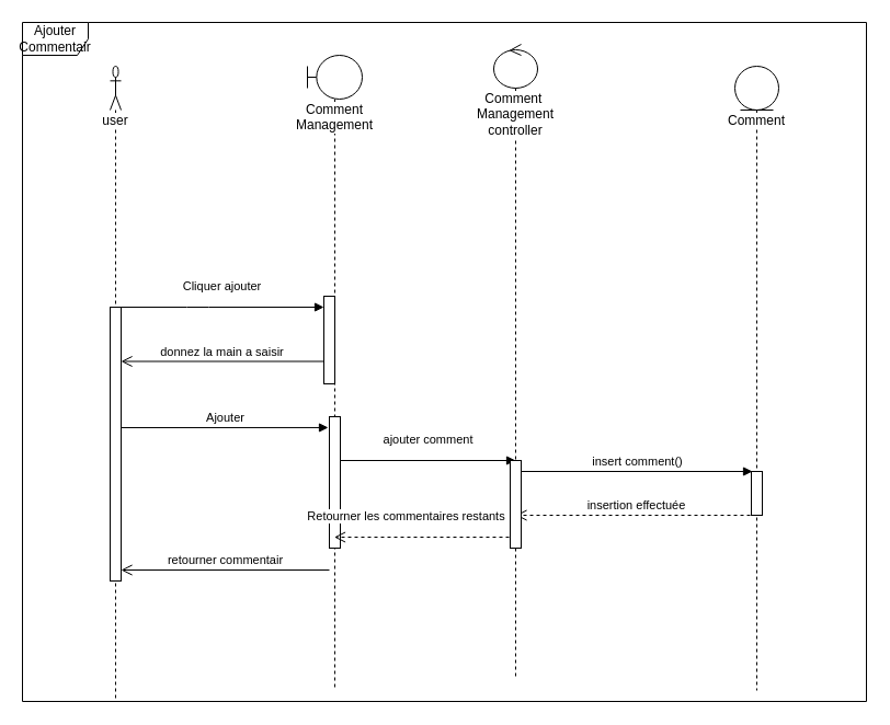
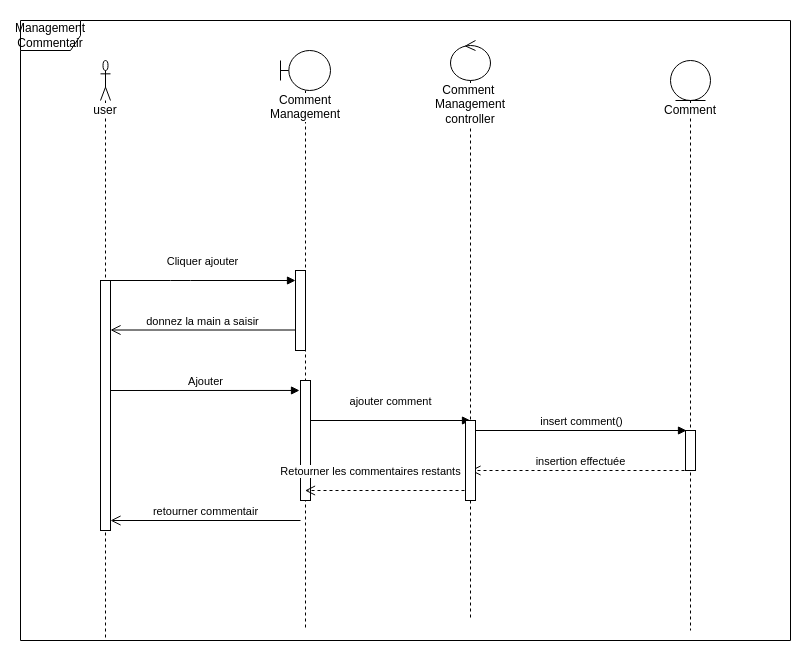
  <mxCell id="0" />
  <mxCell id="1" parent="0" />
  <mxCell id="2" value="Comment Management" style="shape=umlLifeline;participant=umlBoundary;perimeter=lifelinePerimeter;whiteSpace=wrap;html=1;container=1;collapsible=0;recursiveResize=0;verticalAlign=top;spacingTop=36;labelBackgroundColor=#ffffff;outlineConnect=0;" parent="1" vertex="1"><mxGeometry x="280" y="50" width="50" height="580" as="geometry" /></mxCell>
  <mxCell id="3" value="" style="html=1;points=[];perimeter=orthogonalPerimeter;" parent="2" vertex="1"><mxGeometry x="20" y="330" width="10" height="120" as="geometry" /></mxCell>
  <mxCell id="4" value="user" style="shape=umlLifeline;participant=umlActor;perimeter=lifelinePerimeter;whiteSpace=wrap;html=1;container=1;collapsible=0;recursiveResize=0;verticalAlign=top;spacingTop=36;labelBackgroundColor=#ffffff;outlineConnect=0;" parent="1" vertex="1"><mxGeometry x="100" y="60" width="10" height="580" as="geometry" /></mxCell>
  <mxCell id="5" value="Comment&amp;nbsp; Management controller" style="shape=umlLifeline;participant=umlControl;perimeter=lifelinePerimeter;whiteSpace=wrap;html=1;container=1;collapsible=0;recursiveResize=0;verticalAlign=top;spacingTop=36;labelBackgroundColor=#ffffff;outlineConnect=0;" parent="1" vertex="1"><mxGeometry x="450" y="40" width="40" height="580" as="geometry" /></mxCell>
  <mxCell id="6" value="Comment" style="shape=umlLifeline;participant=umlEntity;perimeter=lifelinePerimeter;whiteSpace=wrap;html=1;container=1;collapsible=0;recursiveResize=0;verticalAlign=top;spacingTop=36;labelBackgroundColor=#ffffff;outlineConnect=0;" parent="1" vertex="1"><mxGeometry x="670" y="60" width="40" height="570" as="geometry" /></mxCell>
  <mxCell id="7" value="Ajouter" style="html=1;verticalAlign=bottom;endArrow=block;entryX=-0.1;entryY=0.083;entryDx=0;entryDy=0;entryPerimeter=0;" parent="1" target="3" edge="1"><mxGeometry width="80" relative="1" as="geometry"><mxPoint x="110" y="390" as="sourcePoint" /><mxPoint x="310" y="390" as="targetPoint" /></mxGeometry></mxCell>
  <mxCell id="8" value="ajouter comment" style="html=1;verticalAlign=bottom;endArrow=block;" parent="1" edge="1"><mxGeometry y="10" width="80" relative="1" as="geometry"><mxPoint x="310" y="420" as="sourcePoint" /><mxPoint x="470" y="420" as="targetPoint" /><mxPoint as="offset" /></mxGeometry></mxCell>
  <mxCell id="9" value="insert comment()" style="html=1;verticalAlign=bottom;endArrow=block;entryX=0.1;entryY=0;entryDx=0;entryDy=0;entryPerimeter=0;" parent="1" source="14" target="15" edge="1"><mxGeometry width="80" relative="1" as="geometry"><mxPoint x="470" y="440" as="sourcePoint" /><mxPoint x="690" y="440" as="targetPoint" /></mxGeometry></mxCell>
  <mxCell id="10" value="insertion effectuée" style="html=1;verticalAlign=bottom;endArrow=open;dashed=1;endSize=8;entryX=0.609;entryY=0.65;entryDx=0;entryDy=0;entryPerimeter=0;" parent="1" edge="1"><mxGeometry relative="1" as="geometry"><mxPoint x="690" y="470" as="sourcePoint" /><mxPoint x="470" y="470" as="targetPoint" /></mxGeometry></mxCell>
  <mxCell id="11" value="retourner commentair" style="html=1;verticalAlign=bottom;endArrow=open;endSize=8;entryX=0.087;entryY=0.9;entryDx=0;entryDy=0;entryPerimeter=0;" parent="1" edge="1"><mxGeometry relative="1" as="geometry"><mxPoint x="300" y="520" as="sourcePoint" /><mxPoint x="110" y="520" as="targetPoint" /></mxGeometry></mxCell>
  <mxCell id="12" value="Retourner les commentaires restants" style="html=1;verticalAlign=bottom;endArrow=open;dashed=1;endSize=8;" parent="1" target="2" edge="1"><mxGeometry x="0.208" y="-10" relative="1" as="geometry"><mxPoint x="470" y="490" as="sourcePoint" /><mxPoint x="390" y="490" as="targetPoint" /><mxPoint as="offset" /></mxGeometry></mxCell>
  <mxCell id="13" value="" style="html=1;points=[];perimeter=orthogonalPerimeter;" parent="1" vertex="1"><mxGeometry x="100" y="280" width="10" height="250" as="geometry" /></mxCell>
  <mxCell id="14" value="" style="html=1;points=[];perimeter=orthogonalPerimeter;" parent="1" vertex="1"><mxGeometry x="465" y="420" width="10" height="80" as="geometry" /></mxCell>
  <mxCell id="15" value="" style="html=1;points=[];perimeter=orthogonalPerimeter;" parent="1" vertex="1"><mxGeometry x="685" y="430" width="10" height="40" as="geometry" /></mxCell>
  <mxCell id="16" value="" style="html=1;points=[];perimeter=orthogonalPerimeter;" parent="1" vertex="1"><mxGeometry x="295" y="270" width="10" height="80" as="geometry" /></mxCell>
  <mxCell id="17" value="Cliquer ajouter" style="html=1;verticalAlign=bottom;endArrow=block;" parent="1" source="4" target="16" edge="1"><mxGeometry x="0.003" y="10" width="80" relative="1" as="geometry"><mxPoint x="104.5" y="280" as="sourcePoint" /><mxPoint x="304.5" y="280" as="targetPoint" /><mxPoint x="1" as="offset" /><Array as="points"><mxPoint x="180" y="280" /></Array></mxGeometry></mxCell>
  <mxCell id="18" value="donnez la main a saisir" style="html=1;verticalAlign=bottom;endArrow=open;endSize=8;" parent="1" edge="1"><mxGeometry relative="1" as="geometry"><mxPoint x="295" y="329.5" as="sourcePoint" /><mxPoint x="110" y="329.5" as="targetPoint" /></mxGeometry></mxCell>
- <mxCell id="19" value="Ajouter&lt;br&gt;Commentair&lt;br&gt;" style="shape=umlFrame;whiteSpace=wrap;html=1;" vertex="1" parent="1"><mxGeometry x="20" y="20" width="770" height="620" as="geometry" /></mxCell>
+ <mxCell id="19" value="Management&lt;br&gt;Commentair&lt;br&gt;" style="shape=umlFrame;whiteSpace=wrap;html=1;" vertex="1" parent="1"><mxGeometry x="20" y="20" width="770" height="620" as="geometry" /></mxCell>
